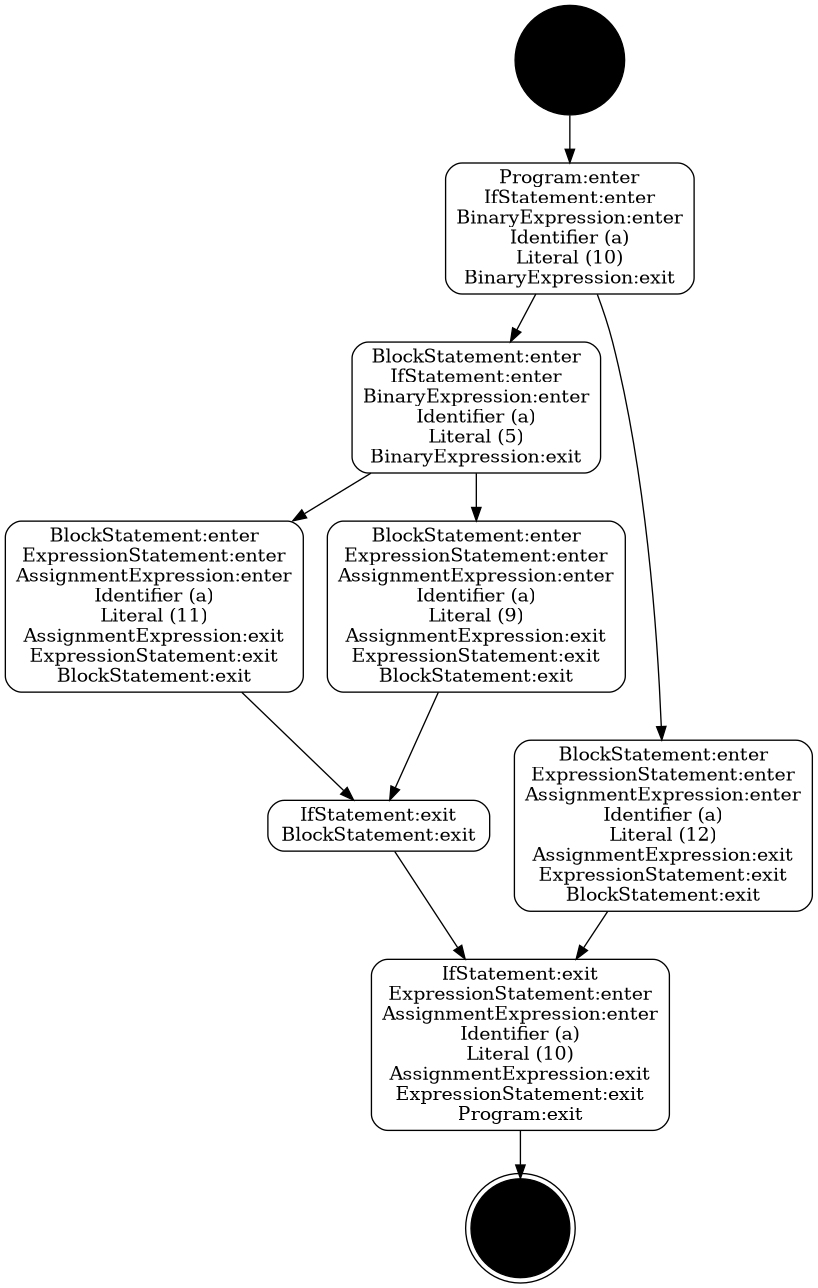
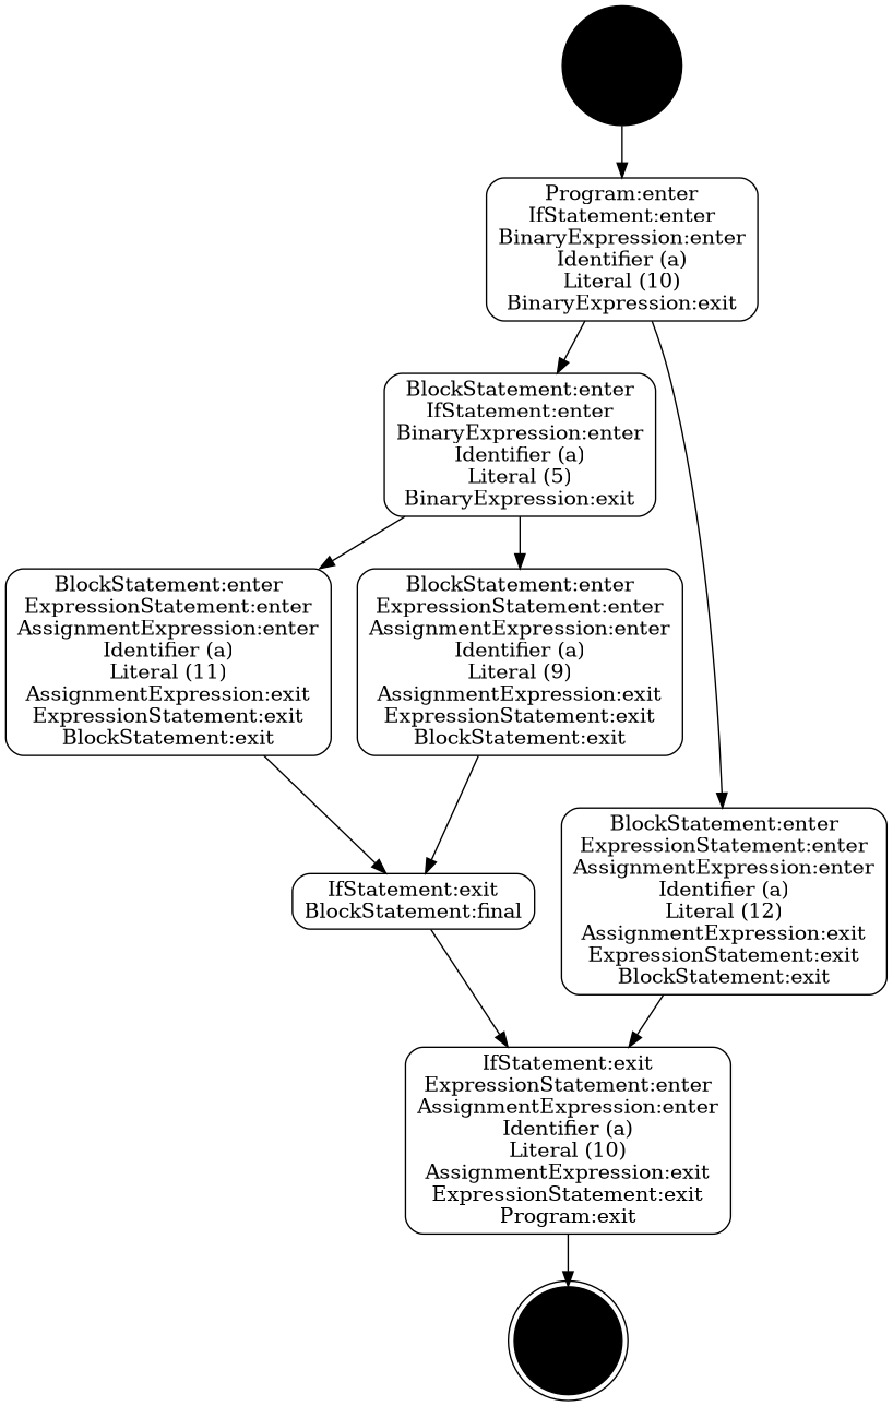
  digraph {
    node [fillcolor=white shape=box style="rounded,filled"]
    initial [fillcolor=black height=0.25 shape=circle style=filled width=0.25]
    n2 [label="Program:enter\nIfStatement:enter\nBinaryExpression:enter\nIdentifier (a)\nLiteral (10)\nBinaryExpression:exit"]
    final [fillcolor=black height=0.25 shape=doublecircle style=filled width=0.25]
    n4 [label="BlockStatement:enter\nIfStatement:enter\nBinaryExpression:enter\nIdentifier (a)\nLiteral (5)\nBinaryExpression:exit"]
    n5 [label="BlockStatement:enter\nExpressionStatement:enter\nAssignmentExpression:enter\nIdentifier (a)\nLiteral (12)\nAssignmentExpression:exit\nExpressionStatement:exit\nBlockStatement:exit"]
    n6 [label="BlockStatement:enter\nExpressionStatement:enter\nAssignmentExpression:enter\nIdentifier (a)\nLiteral (11)\nAssignmentExpression:exit\nExpressionStatement:exit\nBlockStatement:exit"]
    n7 [label="BlockStatement:enter\nExpressionStatement:enter\nAssignmentExpression:enter\nIdentifier (a)\nLiteral (9)\nAssignmentExpression:exit\nExpressionStatement:exit\nBlockStatement:exit"]
-   n8 [label="IfStatement:exit\nBlockStatement:exit"]
+   n8 [label="IfStatement:exit\nBlockStatement:final"]
    n9 [label="IfStatement:exit\nExpressionStatement:enter\nAssignmentExpression:enter\nIdentifier (a)\nLiteral (10)\nAssignmentExpression:exit\nExpressionStatement:exit\nProgram:exit"]
    initial -> n2
    n2 -> n4
    n2 -> n5
    n4 -> n6
    n4 -> n7
    n5 -> n9
    n6 -> n8
    n7 -> n8
    n8 -> n9
    n9 -> final
  }
